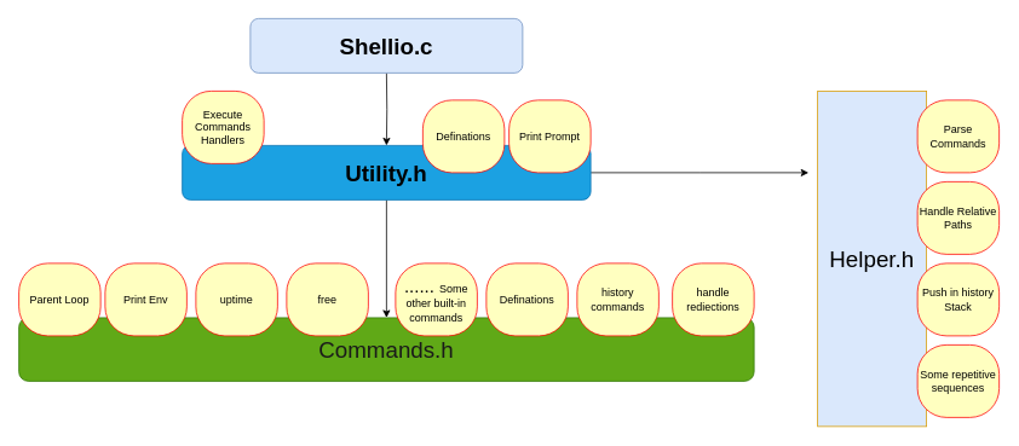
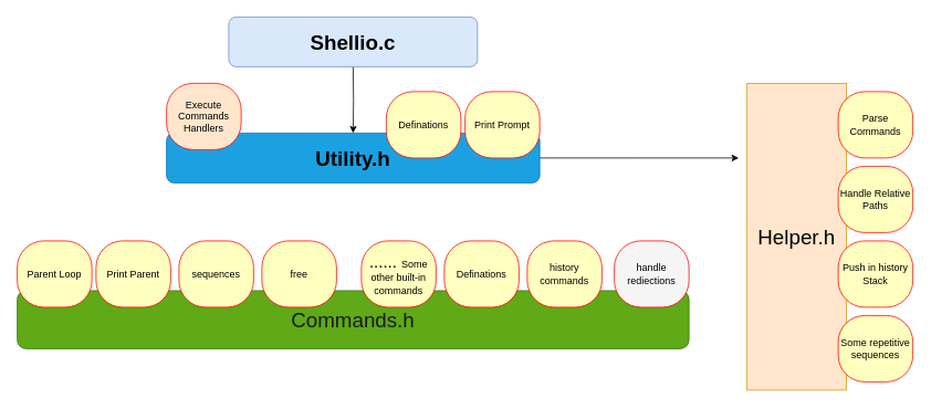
  <mxCell id="0" />
  <mxCell id="1" parent="0" />
  <mxCell id="2" style="edgeStyle=orthogonalEdgeStyle;rounded=0;orthogonalLoop=1;jettySize=auto;html=1;exitX=0.5;exitY=1;exitDx=0;exitDy=0;" parent="1" target="6" edge="1"><mxGeometry relative="1" as="geometry"><mxPoint x="425" y="80" as="sourcePoint" /></mxGeometry></mxCell>
  <mxCell id="3" value="&lt;b&gt;&lt;font style=&quot;font-size: 25px;&quot;&gt;Shellio.c&lt;/font&gt;&lt;/b&gt;" style="rounded=1;whiteSpace=wrap;html=1;fillColor=#dae8fc;strokeColor=#6c8ebf;" parent="1" vertex="1"><mxGeometry x="275" y="20" width="300" height="60" as="geometry" /></mxCell>
- <mxCell id="4" style="edgeStyle=orthogonalEdgeStyle;rounded=0;orthogonalLoop=1;jettySize=auto;html=1;exitX=0.5;exitY=1;exitDx=0;exitDy=0;entryX=0.5;entryY=0;entryDx=0;entryDy=0;" parent="1" source="6" target="10" edge="1"><mxGeometry relative="1" as="geometry" /></mxCell>
  <mxCell id="5" style="edgeStyle=orthogonalEdgeStyle;rounded=0;orthogonalLoop=1;jettySize=auto;html=1;exitX=1;exitY=0.5;exitDx=0;exitDy=0;" parent="1" source="6" edge="1"><mxGeometry relative="1" as="geometry"><mxPoint x="890" y="190" as="targetPoint" /></mxGeometry></mxCell>
  <mxCell id="6" value="&lt;b&gt;&lt;font color=&quot;#000000&quot; style=&quot;font-size: 25px;&quot;&gt;Utility.h&lt;/font&gt;&lt;/b&gt;" style="rounded=1;whiteSpace=wrap;html=1;fillColor=#1ba1e2;fontColor=#ffffff;strokeColor=#006EAF;" parent="1" vertex="1"><mxGeometry x="200" y="160" width="450" height="60" as="geometry" /></mxCell>
- <mxCell id="7" value="Execute Commands&lt;br&gt;Handlers" style="rounded=1;whiteSpace=wrap;html=1;arcSize=40;fontColor=#000000;fillColor=#ffffc0;strokeColor=#ff0000;" parent="1" vertex="1"><mxGeometry x="200" y="100" width="90" height="80" as="geometry" /></mxCell>
+ <mxCell id="7" value="Execute Commands&lt;br&gt;Handlers" style="rounded=1;whiteSpace=wrap;html=1;arcSize=40;fontColor=#000000;fillColor=#ffe6cc;strokeColor=#ff0000;" parent="1" vertex="1"><mxGeometry x="200" y="100" width="90" height="80" as="geometry" /></mxCell>
  <mxCell id="8" value="Print Prompt" style="rounded=1;whiteSpace=wrap;html=1;arcSize=40;fontColor=#000000;fillColor=#ffffc0;strokeColor=#ff0000;" parent="1" vertex="1"><mxGeometry x="560" y="110" width="90" height="80" as="geometry" /></mxCell>
  <mxCell id="9" value="Definations" style="rounded=1;whiteSpace=wrap;html=1;arcSize=40;fontColor=#000000;fillColor=#ffffc0;strokeColor=#ff0000;" parent="1" vertex="1"><mxGeometry x="465" y="110" width="90" height="80" as="geometry" /></mxCell>
  <mxCell id="10" value="&lt;font color=&quot;#1a1a1a&quot; style=&quot;font-size: 25px;&quot;&gt;Commands.h&lt;/font&gt;" style="rounded=1;whiteSpace=wrap;html=1;fillColor=#60a917;fontColor=#ffffff;strokeColor=#2D7600;" parent="1" vertex="1"><mxGeometry x="20" y="350" width="810" height="70" as="geometry" /></mxCell>
  <mxCell id="11" value="Definations" style="rounded=1;whiteSpace=wrap;html=1;arcSize=40;fontColor=#000000;fillColor=#ffffc0;strokeColor=#ff0000;" parent="1" vertex="1"><mxGeometry x="535" y="290" width="90" height="80" as="geometry" /></mxCell>
- <mxCell id="12" value="handle rediections" style="rounded=1;whiteSpace=wrap;html=1;arcSize=40;fontColor=#000000;fillColor=#ffffc0;strokeColor=#ff0000;" parent="1" vertex="1"><mxGeometry x="740" y="290" width="90" height="80" as="geometry" /></mxCell>
+ <mxCell id="12" value="handle rediections" style="rounded=1;whiteSpace=wrap;html=1;arcSize=40;fontColor=#000000;fillColor=#f5f5f5;strokeColor=#ff0000;" parent="1" vertex="1"><mxGeometry x="740" y="290" width="90" height="80" as="geometry" /></mxCell>
  <mxCell id="13" value="&lt;font style=&quot;font-size: 20px;&quot;&gt;...... &lt;/font&gt;Some other built-in commands" style="rounded=1;whiteSpace=wrap;html=1;arcSize=40;fontColor=#000000;fillColor=#ffffc0;strokeColor=#ff0000;" parent="1" vertex="1"><mxGeometry x="435" y="290" width="90" height="80" as="geometry" /></mxCell>
  <mxCell id="14" value="history commands" style="rounded=1;whiteSpace=wrap;html=1;arcSize=40;fontColor=#000000;fillColor=#ffffc0;strokeColor=#ff0000;" parent="1" vertex="1"><mxGeometry x="635" y="290" width="90" height="80" as="geometry" /></mxCell>
  <mxCell id="15" value="free" style="rounded=1;whiteSpace=wrap;html=1;arcSize=40;fontColor=#000000;fillColor=#ffffc0;strokeColor=#ff0000;" parent="1" vertex="1"><mxGeometry x="315" y="290" width="90" height="80" as="geometry" /></mxCell>
- <mxCell id="16" value="uptime" style="rounded=1;whiteSpace=wrap;html=1;arcSize=40;fontColor=#000000;fillColor=#ffffc0;strokeColor=#ff0000;" parent="1" vertex="1"><mxGeometry x="215" y="290" width="90" height="80" as="geometry" /></mxCell>
- <mxCell id="17" value="Print Env" style="rounded=1;whiteSpace=wrap;html=1;arcSize=40;fontColor=#000000;fillColor=#ffffc0;strokeColor=#ff0000;" parent="1" vertex="1"><mxGeometry x="115" y="290" width="90" height="80" as="geometry" /></mxCell>
+ <mxCell id="16" value="sequences" style="rounded=1;whiteSpace=wrap;html=1;arcSize=40;fontColor=#000000;fillColor=#ffffc0;strokeColor=#ff0000;" parent="1" vertex="1"><mxGeometry x="215" y="290" width="90" height="80" as="geometry" /></mxCell>
+ <mxCell id="17" value="Print Parent" style="rounded=1;whiteSpace=wrap;html=1;arcSize=40;fontColor=#000000;fillColor=#ffffc0;strokeColor=#ff0000;" parent="1" vertex="1"><mxGeometry x="115" y="290" width="90" height="80" as="geometry" /></mxCell>
  <mxCell id="18" value="Parent Loop" style="rounded=1;whiteSpace=wrap;html=1;arcSize=40;fontColor=#000000;fillColor=#ffffc0;strokeColor=#ff0000;" parent="1" vertex="1"><mxGeometry x="20" y="290" width="90" height="80" as="geometry" /></mxCell>
- <mxCell id="19" value="&lt;font style=&quot;font-size: 25px;&quot;&gt;Helper.h&lt;/font&gt;" style="rounded=0;whiteSpace=wrap;html=1;fillColor=#dae8fc;strokeColor=#d79b00;" parent="1" vertex="1"><mxGeometry x="900" y="100" width="120" height="370" as="geometry" /></mxCell>
+ <mxCell id="19" value="&lt;font style=&quot;font-size: 25px;&quot;&gt;Helper.h&lt;/font&gt;" style="rounded=0;whiteSpace=wrap;html=1;fillColor=#ffe6cc;strokeColor=#d79b00;" parent="1" vertex="1"><mxGeometry x="900" y="100" width="120" height="370" as="geometry" /></mxCell>
  <mxCell id="20" value="Push in history Stack" style="rounded=1;whiteSpace=wrap;html=1;arcSize=40;fontColor=#000000;fillColor=#ffffc0;strokeColor=#ff0000;" parent="1" vertex="1"><mxGeometry x="1010" y="290" width="90" height="80" as="geometry" /></mxCell>
  <mxCell id="21" value="Handle Relative Paths" style="rounded=1;whiteSpace=wrap;html=1;arcSize=40;fontColor=#000000;fillColor=#ffffc0;strokeColor=#ff0000;" parent="1" vertex="1"><mxGeometry x="1010" y="200" width="90" height="80" as="geometry" /></mxCell>
  <mxCell id="22" value="Parse Commands" style="rounded=1;whiteSpace=wrap;html=1;arcSize=40;fontColor=#000000;fillColor=#ffffc0;strokeColor=#ff0000;" parent="1" vertex="1"><mxGeometry x="1010" y="110" width="90" height="80" as="geometry" /></mxCell>
  <mxCell id="23" value="Some repetitive sequences" style="rounded=1;whiteSpace=wrap;html=1;arcSize=40;fontColor=#000000;fillColor=#ffffc0;strokeColor=#ff0000;" parent="1" vertex="1"><mxGeometry x="1010" y="380" width="90" height="80" as="geometry" /></mxCell>
